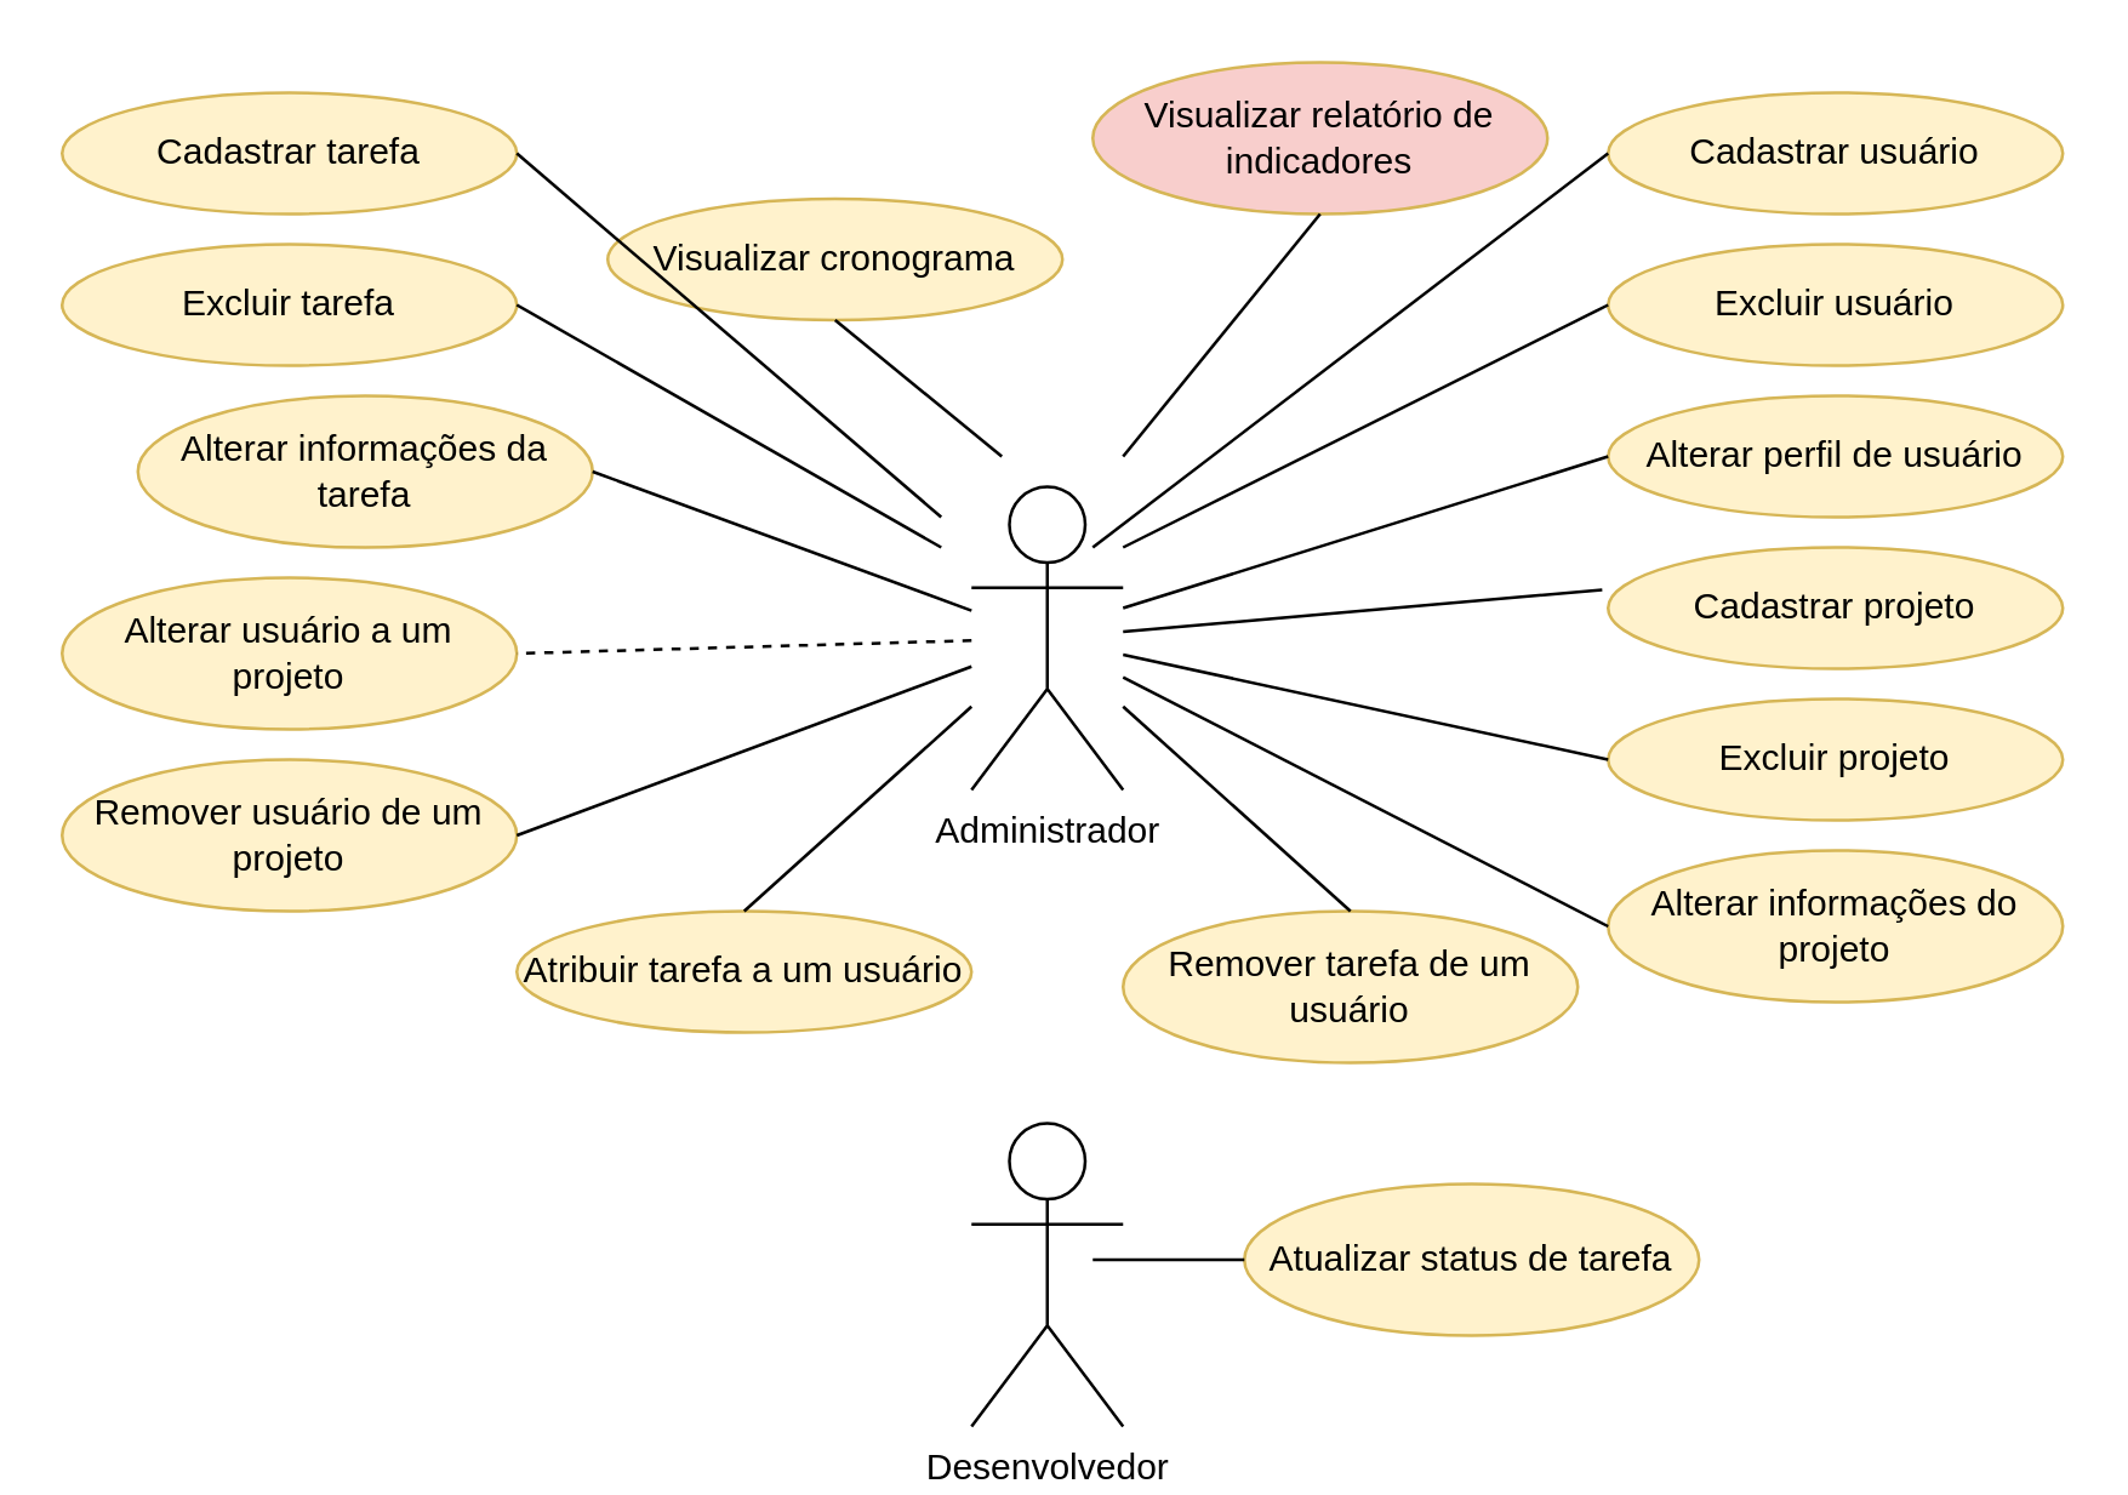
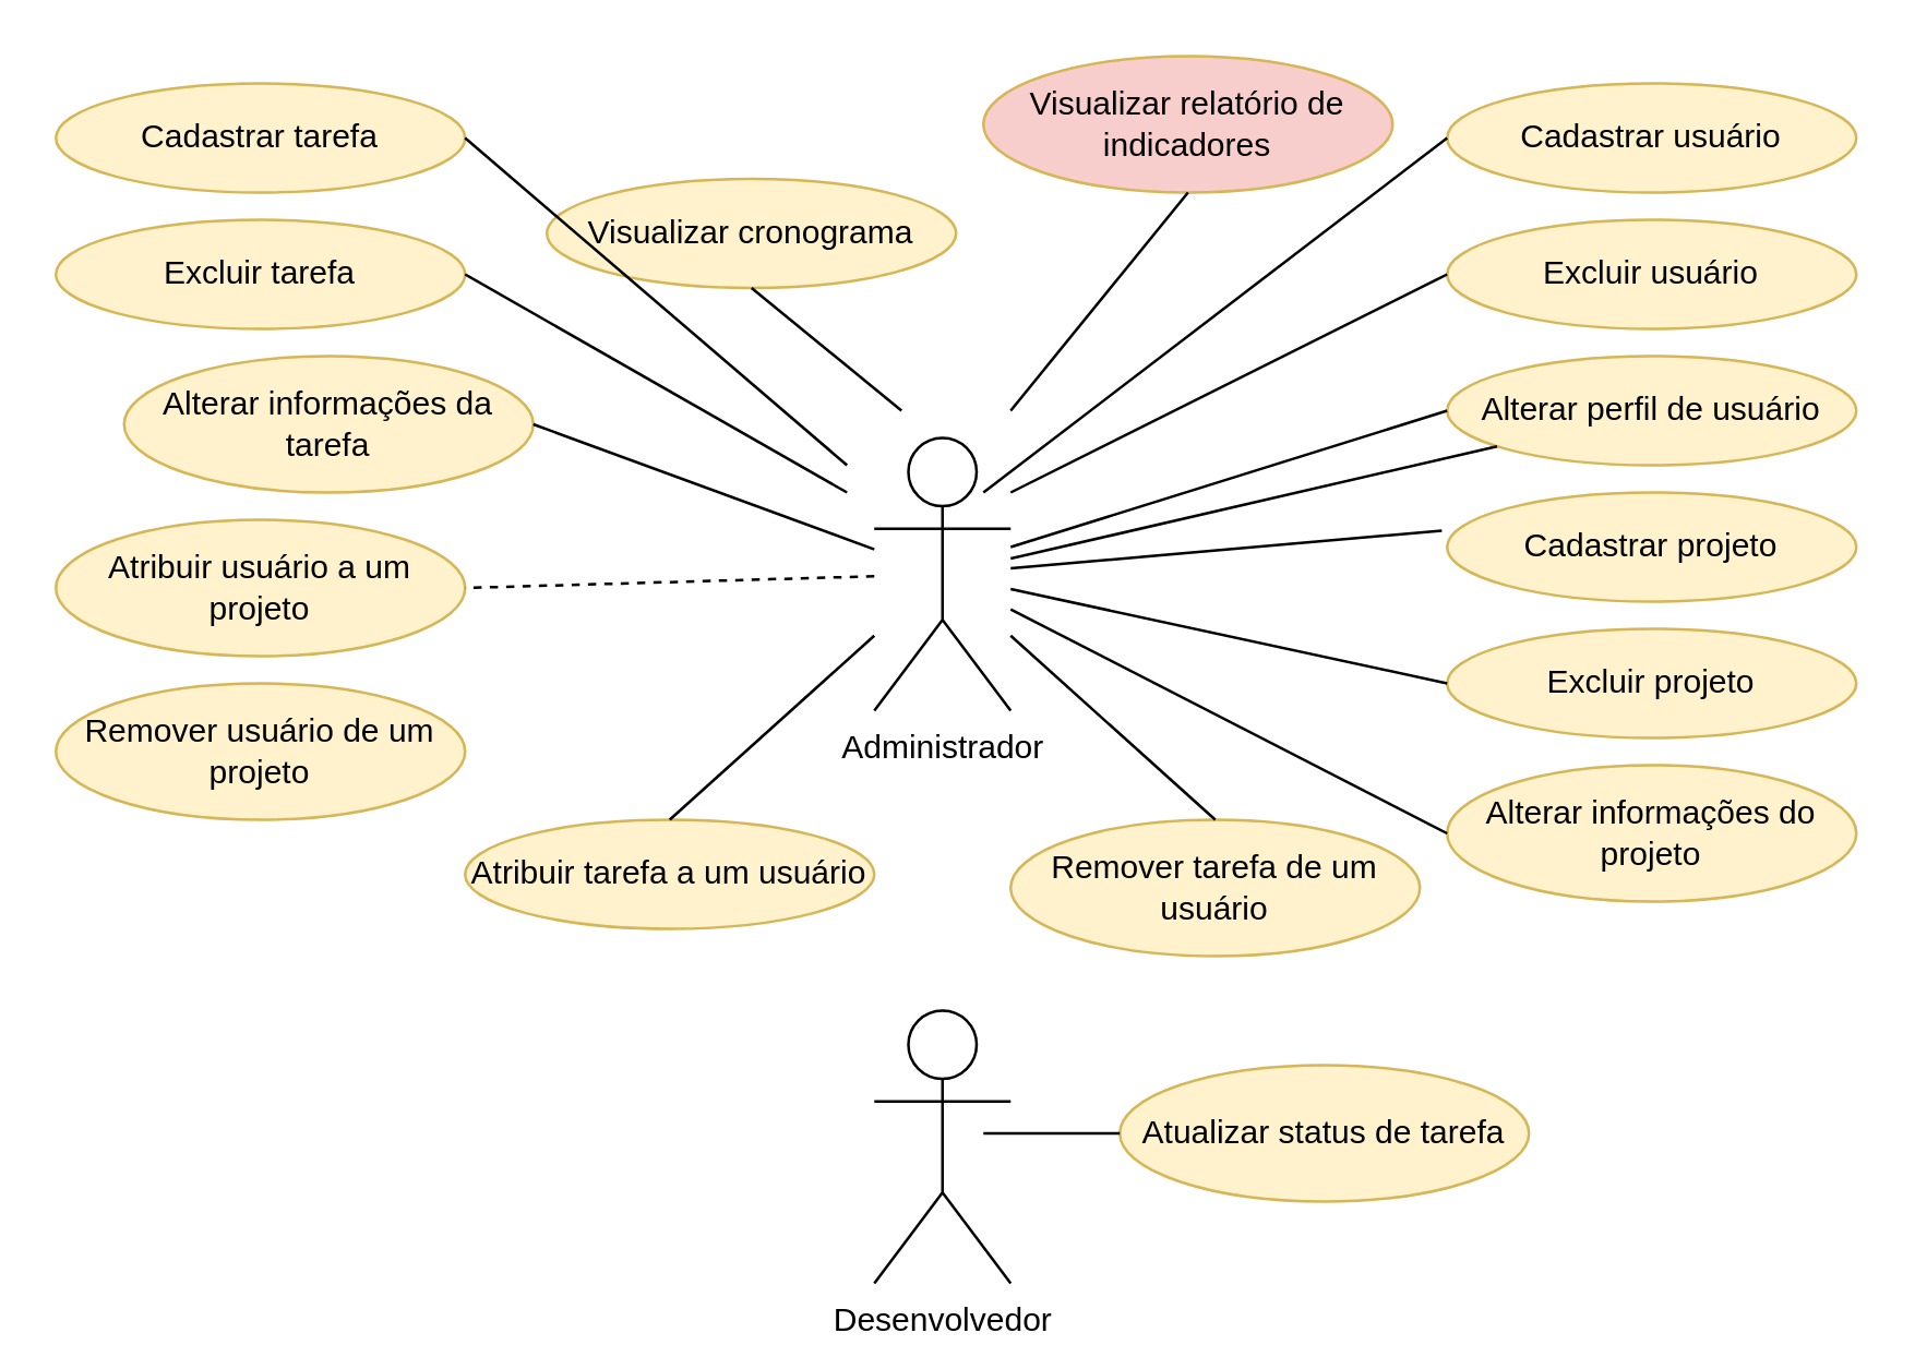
  <mxCell id="0" />
  <mxCell id="1" parent="0" />
  <mxCell id="2" value="Administrador&lt;br&gt;" style="shape=umlActor;verticalLabelPosition=bottom;verticalAlign=top;html=1;outlineConnect=0;" vertex="1" parent="1"><mxGeometry x="320" y="160" width="50" height="100" as="geometry" /></mxCell>
  <mxCell id="3" value="Cadastrar usuário" style="ellipse;whiteSpace=wrap;html=1;fillColor=#fff2cc;strokeColor=#d6b656;" vertex="1" parent="1"><mxGeometry x="530" y="30" width="150" height="40" as="geometry" /></mxCell>
  <mxCell id="4" value="" style="endArrow=none;html=1;rounded=0;entryX=0;entryY=0.5;entryDx=0;entryDy=0;exitX=0.8;exitY=0.2;exitDx=0;exitDy=0;exitPerimeter=0;" edge="1" parent="1" source="2" target="3"><mxGeometry width="50" height="50" relative="1" as="geometry"><mxPoint x="380" y="170" as="sourcePoint" /><mxPoint x="570" y="300" as="targetPoint" /></mxGeometry></mxCell>
  <mxCell id="5" value="Excluir usuário" style="ellipse;whiteSpace=wrap;html=1;fillColor=#fff2cc;strokeColor=#d6b656;" vertex="1" parent="1"><mxGeometry x="530" y="80" width="150" height="40" as="geometry" /></mxCell>
  <mxCell id="6" value="Alterar perfil de usuário" style="ellipse;whiteSpace=wrap;html=1;fillColor=#fff2cc;strokeColor=#d6b656;" vertex="1" parent="1"><mxGeometry x="530" y="130" width="150" height="40" as="geometry" /></mxCell>
  <mxCell id="7" value="Cadastrar projeto" style="ellipse;whiteSpace=wrap;html=1;fillColor=#fff2cc;strokeColor=#d6b656;" vertex="1" parent="1"><mxGeometry x="530" y="180" width="150" height="40" as="geometry" /></mxCell>
  <mxCell id="8" value="Excluir projeto" style="ellipse;whiteSpace=wrap;html=1;fillColor=#fff2cc;strokeColor=#d6b656;" vertex="1" parent="1"><mxGeometry x="530" y="230" width="150" height="40" as="geometry" /></mxCell>
  <mxCell id="9" value="Alterar informações do projeto" style="ellipse;whiteSpace=wrap;html=1;fillColor=#fff2cc;strokeColor=#d6b656;" vertex="1" parent="1"><mxGeometry x="530" y="280" width="150" height="50" as="geometry" /></mxCell>
  <mxCell id="10" value="Cadastrar tarefa&lt;span style=&quot;color: rgba(0 , 0 , 0 , 0) ; font-family: monospace ; font-size: 0px&quot;&gt;%3CmxGraphModel%3E%3Croot%3E%3CmxCell%20id%3D%220%22%2F%3E%3CmxCell%20id%3D%221%22%20parent%3D%220%22%2F%3E%3CmxCell%20id%3D%222%22%20value%3D%22Cadastrar%20projeto%22%20style%3D%22ellipse%3BwhiteSpace%3Dwrap%3Bhtml%3D1%3B%22%20vertex%3D%221%22%20parent%3D%221%22%3E%3CmxGeometry%20x%3D%22610%22%20y%3D%22290%22%20width%3D%22150%22%20height%3D%2240%22%20as%3D%22geometry%22%2F%3E%3C%2FmxCell%3E%3C%2Froot%3E%3C%2FmxGraphModel%3E&lt;/span&gt;" style="ellipse;whiteSpace=wrap;html=1;fillColor=#fff2cc;strokeColor=#d6b656;" vertex="1" parent="1"><mxGeometry x="20" y="30" width="150" height="40" as="geometry" /></mxCell>
  <mxCell id="11" value="Excluir tarefa" style="ellipse;whiteSpace=wrap;html=1;fillColor=#fff2cc;strokeColor=#d6b656;" vertex="1" parent="1"><mxGeometry x="20" y="80" width="150" height="40" as="geometry" /></mxCell>
  <mxCell id="12" value="Alterar informações da tarefa" style="ellipse;whiteSpace=wrap;html=1;fillColor=#fff2cc;strokeColor=#d6b656;" vertex="1" parent="1"><mxGeometry x="45" y="130" width="150" height="50" as="geometry" /></mxCell>
- <mxCell id="13" value="Alterar usuário a um projeto" style="ellipse;whiteSpace=wrap;html=1;fillColor=#fff2cc;strokeColor=#d6b656;" vertex="1" parent="1"><mxGeometry x="20" y="190" width="150" height="50" as="geometry" /></mxCell>
+ <mxCell id="13" value="Atribuir usuário a um projeto" style="ellipse;whiteSpace=wrap;html=1;fillColor=#fff2cc;strokeColor=#d6b656;" vertex="1" parent="1"><mxGeometry x="20" y="190" width="150" height="50" as="geometry" /></mxCell>
  <mxCell id="14" value="Remover usuário de um projeto" style="ellipse;whiteSpace=wrap;html=1;fillColor=#fff2cc;strokeColor=#d6b656;" vertex="1" parent="1"><mxGeometry x="20" y="250" width="150" height="50" as="geometry" /></mxCell>
  <mxCell id="15" value="Atribuir tarefa a um usuário" style="ellipse;whiteSpace=wrap;html=1;fillColor=#fff2cc;strokeColor=#d6b656;" vertex="1" parent="1"><mxGeometry x="170" y="300" width="150" height="40" as="geometry" /></mxCell>
  <mxCell id="16" value="Remover tarefa de um usuário" style="ellipse;whiteSpace=wrap;html=1;fillColor=#fff2cc;strokeColor=#d6b656;" vertex="1" parent="1"><mxGeometry x="370" y="300" width="150" height="50" as="geometry" /></mxCell>
  <mxCell id="17" value="Visualizar relatório de indicadores" style="ellipse;whiteSpace=wrap;html=1;fillColor=#f8cecc;strokeColor=#d6b656;" vertex="1" parent="1"><mxGeometry x="360" y="20" width="150" height="50" as="geometry" /></mxCell>
  <mxCell id="18" value="Visualizar cronograma" style="ellipse;whiteSpace=wrap;html=1;fillColor=#fff2cc;strokeColor=#d6b656;" vertex="1" parent="1"><mxGeometry x="200" y="65" width="150" height="40" as="geometry" /></mxCell>
  <mxCell id="19" value="" style="endArrow=none;html=1;rounded=0;entryX=0;entryY=0.5;entryDx=0;entryDy=0;" edge="1" parent="1" target="5"><mxGeometry width="50" height="50" relative="1" as="geometry"><mxPoint x="370" y="180" as="sourcePoint" /><mxPoint x="360" y="390" as="targetPoint" /></mxGeometry></mxCell>
  <mxCell id="20" value="" style="endArrow=none;html=1;rounded=0;entryX=0;entryY=0.5;entryDx=0;entryDy=0;" edge="1" parent="1" target="6"><mxGeometry width="50" height="50" relative="1" as="geometry"><mxPoint x="370" y="200" as="sourcePoint" /><mxPoint x="360" y="390" as="targetPoint" /></mxGeometry></mxCell>
  <mxCell id="21" value="" style="endArrow=none;html=1;rounded=0;entryX=-0.013;entryY=0.35;entryDx=0;entryDy=0;entryPerimeter=0;" edge="1" parent="1" source="2" target="7"><mxGeometry width="50" height="50" relative="1" as="geometry"><mxPoint x="310" y="440" as="sourcePoint" /><mxPoint x="360" y="390" as="targetPoint" /></mxGeometry></mxCell>
  <mxCell id="22" value="" style="endArrow=none;html=1;rounded=0;entryX=0;entryY=0.5;entryDx=0;entryDy=0;" edge="1" parent="1" source="2" target="8"><mxGeometry width="50" height="50" relative="1" as="geometry"><mxPoint x="310" y="440" as="sourcePoint" /><mxPoint x="360" y="390" as="targetPoint" /></mxGeometry></mxCell>
  <mxCell id="23" value="" style="endArrow=none;html=1;rounded=0;entryX=0.5;entryY=0;entryDx=0;entryDy=0;" edge="1" parent="1" source="2" target="16"><mxGeometry width="50" height="50" relative="1" as="geometry"><mxPoint x="310" y="440" as="sourcePoint" /><mxPoint x="360" y="390" as="targetPoint" /></mxGeometry></mxCell>
  <mxCell id="24" value="" style="endArrow=none;html=1;rounded=0;entryX=0;entryY=0.5;entryDx=0;entryDy=0;" edge="1" parent="1" source="2" target="9"><mxGeometry width="50" height="50" relative="1" as="geometry"><mxPoint x="310" y="440" as="sourcePoint" /><mxPoint x="360" y="390" as="targetPoint" /></mxGeometry></mxCell>
  <mxCell id="25" value="" style="endArrow=none;html=1;rounded=0;entryX=0.5;entryY=0;entryDx=0;entryDy=0;" edge="1" parent="1" source="2" target="15"><mxGeometry width="50" height="50" relative="1" as="geometry"><mxPoint x="310" y="440" as="sourcePoint" /><mxPoint x="360" y="390" as="targetPoint" /></mxGeometry></mxCell>
- <mxCell id="26" value="" style="endArrow=none;html=1;rounded=0;entryX=1;entryY=0.5;entryDx=0;entryDy=0;" edge="1" parent="1" source="2" target="14"><mxGeometry width="50" height="50" relative="1" as="geometry"><mxPoint x="310" y="440" as="sourcePoint" /><mxPoint x="360" y="390" as="targetPoint" /></mxGeometry></mxCell>
+ <mxCell id="26" value="" style="endArrow=none;html=1;rounded=0;" edge="1" parent="1" source="2" target="6"><mxGeometry width="50" height="50" relative="1" as="geometry"><mxPoint x="310" y="440" as="sourcePoint" /><mxPoint x="360" y="390" as="targetPoint" /></mxGeometry></mxCell>
  <mxCell id="27" value="" style="endArrow=none;html=1;rounded=0;entryX=1;entryY=0.5;entryDx=0;entryDy=0;dashed=1;" edge="1" parent="1" source="2" target="13"><mxGeometry width="50" height="50" relative="1" as="geometry"><mxPoint x="310" y="440" as="sourcePoint" /><mxPoint x="360" y="390" as="targetPoint" /></mxGeometry></mxCell>
  <mxCell id="28" value="" style="endArrow=none;html=1;rounded=0;entryX=1;entryY=0.5;entryDx=0;entryDy=0;" edge="1" parent="1" source="2" target="12"><mxGeometry width="50" height="50" relative="1" as="geometry"><mxPoint x="310" y="440" as="sourcePoint" /><mxPoint x="360" y="390" as="targetPoint" /></mxGeometry></mxCell>
  <mxCell id="29" value="" style="endArrow=none;html=1;rounded=0;entryX=1;entryY=0.5;entryDx=0;entryDy=0;" edge="1" parent="1" target="11"><mxGeometry width="50" height="50" relative="1" as="geometry"><mxPoint x="310" y="180" as="sourcePoint" /><mxPoint x="360" y="390" as="targetPoint" /></mxGeometry></mxCell>
  <mxCell id="30" value="" style="endArrow=none;html=1;rounded=0;entryX=1;entryY=0.5;entryDx=0;entryDy=0;" edge="1" parent="1" target="10"><mxGeometry width="50" height="50" relative="1" as="geometry"><mxPoint x="310" y="170" as="sourcePoint" /><mxPoint x="360" y="390" as="targetPoint" /></mxGeometry></mxCell>
  <mxCell id="31" value="" style="endArrow=none;html=1;rounded=0;entryX=0.5;entryY=1;entryDx=0;entryDy=0;" edge="1" parent="1" target="18"><mxGeometry width="50" height="50" relative="1" as="geometry"><mxPoint x="330" y="150" as="sourcePoint" /><mxPoint x="360" y="390" as="targetPoint" /></mxGeometry></mxCell>
  <mxCell id="32" value="" style="endArrow=none;html=1;rounded=0;entryX=0.5;entryY=1;entryDx=0;entryDy=0;" edge="1" parent="1" target="17"><mxGeometry width="50" height="50" relative="1" as="geometry"><mxPoint x="370" y="150" as="sourcePoint" /><mxPoint x="360" y="390" as="targetPoint" /></mxGeometry></mxCell>
  <mxCell id="33" value="Desenvolvedor" style="shape=umlActor;verticalLabelPosition=bottom;verticalAlign=top;html=1;outlineConnect=0;" vertex="1" parent="1"><mxGeometry x="320" y="370" width="50" height="100" as="geometry" /></mxCell>
  <mxCell id="34" value="Atualizar status de tarefa" style="ellipse;whiteSpace=wrap;html=1;fillColor=#fff2cc;strokeColor=#d6b656;" vertex="1" parent="1"><mxGeometry x="410" y="390" width="150" height="50" as="geometry" /></mxCell>
  <mxCell id="35" value="" style="endArrow=none;html=1;rounded=0;entryX=0;entryY=0.5;entryDx=0;entryDy=0;" edge="1" parent="1" target="34"><mxGeometry width="50" height="50" relative="1" as="geometry"><mxPoint x="360" y="415" as="sourcePoint" /><mxPoint x="360" y="380" as="targetPoint" /></mxGeometry></mxCell>
